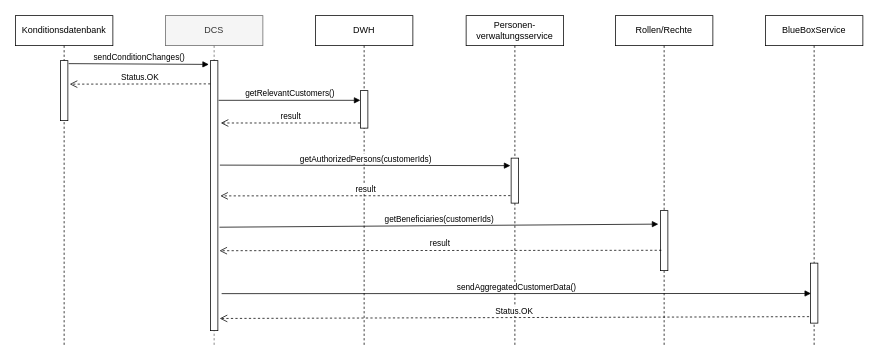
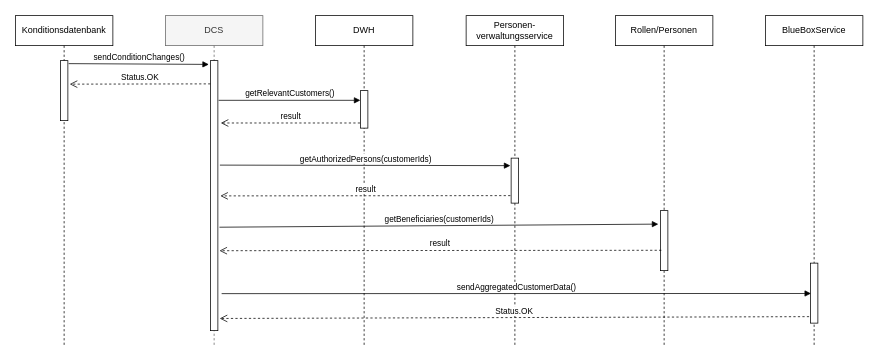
  <mxCell id="0" />
  <mxCell id="1" parent="0" />
  <mxCell id="2" value="Konditionsdatenbank" style="shape=umlLifeline;perimeter=lifelinePerimeter;whiteSpace=wrap;html=1;container=1;collapsible=0;recursiveResize=0;outlineConnect=0;" parent="1" vertex="1"><mxGeometry x="20" y="20" width="130" height="440" as="geometry" /></mxCell>
  <mxCell id="3" value="" style="html=1;points=[];perimeter=orthogonalPerimeter;" parent="2" vertex="1"><mxGeometry x="60" y="60" width="10" height="80" as="geometry" /></mxCell>
  <mxCell id="4" value="Personen-&lt;br&gt;verwaltungsservice" style="shape=umlLifeline;perimeter=lifelinePerimeter;whiteSpace=wrap;html=1;container=1;collapsible=0;recursiveResize=0;outlineConnect=0;" parent="1" vertex="1"><mxGeometry x="621" y="20" width="130" height="440" as="geometry" /></mxCell>
  <mxCell id="5" value="" style="html=1;points=[];perimeter=orthogonalPerimeter;" parent="4" vertex="1"><mxGeometry x="60" y="190" width="10" height="60" as="geometry" /></mxCell>
  <mxCell id="6" value="DCS" style="shape=umlLifeline;perimeter=lifelinePerimeter;whiteSpace=wrap;html=1;container=1;collapsible=0;recursiveResize=0;outlineConnect=0;fillColor=#f5f5f5;strokeColor=#666666;fontColor=#333333;" parent="1" vertex="1"><mxGeometry x="220" y="20" width="130" height="440" as="geometry" /></mxCell>
  <mxCell id="7" value="" style="html=1;points=[];perimeter=orthogonalPerimeter;" parent="6" vertex="1"><mxGeometry x="60" y="60" width="10" height="360" as="geometry" /></mxCell>
  <mxCell id="8" value="DWH" style="shape=umlLifeline;perimeter=lifelinePerimeter;whiteSpace=wrap;html=1;container=1;collapsible=0;recursiveResize=0;outlineConnect=0;" parent="1" vertex="1"><mxGeometry x="420" y="20" width="130" height="440" as="geometry" /></mxCell>
  <mxCell id="9" value="" style="html=1;points=[];perimeter=orthogonalPerimeter;" parent="8" vertex="1"><mxGeometry x="60" y="100" width="10" height="50" as="geometry" /></mxCell>
  <mxCell id="10" value="sendConditionChanges()" style="html=1;verticalAlign=bottom;endArrow=block;rounded=0;exitX=1.1;exitY=0.05;exitDx=0;exitDy=0;exitPerimeter=0;entryX=-0.2;entryY=0.014;entryDx=0;entryDy=0;entryPerimeter=0;" parent="1" source="3" target="7" edge="1"><mxGeometry width="80" relative="1" as="geometry"><mxPoint x="230" y="190" as="sourcePoint" /><mxPoint x="310" y="190" as="targetPoint" /></mxGeometry></mxCell>
  <mxCell id="11" value="Status.OK" style="html=1;verticalAlign=bottom;endArrow=open;dashed=1;endSize=8;rounded=0;entryX=1.25;entryY=0.392;entryDx=0;entryDy=0;entryPerimeter=0;" parent="1" target="3" edge="1"><mxGeometry relative="1" as="geometry"><mxPoint x="280" y="111" as="sourcePoint" /><mxPoint x="230" y="190" as="targetPoint" /></mxGeometry></mxCell>
  <mxCell id="12" value="getRelevantCustomers()" style="html=1;verticalAlign=bottom;endArrow=block;rounded=0;exitX=1.1;exitY=0.147;exitDx=0;exitDy=0;exitPerimeter=0;" parent="1" source="7" target="9" edge="1"><mxGeometry width="80" relative="1" as="geometry"><mxPoint x="230" y="190" as="sourcePoint" /><mxPoint x="310" y="190" as="targetPoint" /></mxGeometry></mxCell>
  <mxCell id="13" value="result" style="html=1;verticalAlign=bottom;endArrow=open;dashed=1;endSize=8;rounded=0;exitX=-0.043;exitY=0.863;exitDx=0;exitDy=0;exitPerimeter=0;entryX=1.386;entryY=0.231;entryDx=0;entryDy=0;entryPerimeter=0;" parent="1" source="9" target="7" edge="1"><mxGeometry relative="1" as="geometry"><mxPoint x="310" y="190" as="sourcePoint" /><mxPoint x="230" y="190" as="targetPoint" /></mxGeometry></mxCell>
  <mxCell id="14" value="getAuthorizedPersons(customerIds)" style="html=1;verticalAlign=bottom;endArrow=block;rounded=0;exitX=1.271;exitY=0.387;exitDx=0;exitDy=0;exitPerimeter=0;" parent="1" source="7" edge="1"><mxGeometry width="80" relative="1" as="geometry"><mxPoint x="540" y="220" as="sourcePoint" /><mxPoint x="680" y="220" as="targetPoint" /></mxGeometry></mxCell>
- <mxCell id="15" value="Rollen/Rechte" style="shape=umlLifeline;perimeter=lifelinePerimeter;whiteSpace=wrap;html=1;container=1;collapsible=0;recursiveResize=0;outlineConnect=0;" parent="1" vertex="1"><mxGeometry x="820" y="20" width="130" height="440" as="geometry" /></mxCell>
+ <mxCell id="15" value="Rollen/Personen" style="shape=umlLifeline;perimeter=lifelinePerimeter;whiteSpace=wrap;html=1;container=1;collapsible=0;recursiveResize=0;outlineConnect=0;" parent="1" vertex="1"><mxGeometry x="820" y="20" width="130" height="440" as="geometry" /></mxCell>
  <mxCell id="16" value="" style="html=1;points=[];perimeter=orthogonalPerimeter;" parent="15" vertex="1"><mxGeometry x="60" y="260" width="10" height="80" as="geometry" /></mxCell>
  <mxCell id="17" value="result" style="html=1;verticalAlign=bottom;endArrow=open;dashed=1;endSize=8;rounded=0;entryX=1.329;entryY=0.501;entryDx=0;entryDy=0;entryPerimeter=0;" parent="1" target="7" edge="1"><mxGeometry relative="1" as="geometry"><mxPoint x="680" y="260" as="sourcePoint" /><mxPoint x="540" y="220" as="targetPoint" /></mxGeometry></mxCell>
  <mxCell id="18" value="getBeneficiaries(customerIds)" style="html=1;verticalAlign=bottom;endArrow=block;rounded=0;entryX=-0.271;entryY=0.225;entryDx=0;entryDy=0;entryPerimeter=0;exitX=1.214;exitY=0.617;exitDx=0;exitDy=0;exitPerimeter=0;" parent="1" source="7" target="16" edge="1"><mxGeometry width="80" relative="1" as="geometry"><mxPoint x="540" y="220" as="sourcePoint" /><mxPoint x="620" y="220" as="targetPoint" /></mxGeometry></mxCell>
  <mxCell id="19" value="result" style="html=1;verticalAlign=bottom;endArrow=open;dashed=1;endSize=8;rounded=0;exitX=0.129;exitY=0.661;exitDx=0;exitDy=0;exitPerimeter=0;entryX=1.214;entryY=0.704;entryDx=0;entryDy=0;entryPerimeter=0;" parent="1" source="16" target="7" edge="1"><mxGeometry relative="1" as="geometry"><mxPoint x="620" y="220" as="sourcePoint" /><mxPoint x="540" y="220" as="targetPoint" /></mxGeometry></mxCell>
  <mxCell id="20" value="BlueBoxService" style="shape=umlLifeline;perimeter=lifelinePerimeter;whiteSpace=wrap;html=1;container=1;collapsible=0;recursiveResize=0;outlineConnect=0;" parent="1" vertex="1"><mxGeometry x="1020" y="20" width="130" height="440" as="geometry" /></mxCell>
  <mxCell id="21" value="" style="html=1;points=[];perimeter=orthogonalPerimeter;" parent="20" vertex="1"><mxGeometry x="60" y="330" width="10" height="80" as="geometry" /></mxCell>
  <mxCell id="22" value="sendAggregatedCustomerData()" style="html=1;verticalAlign=bottom;endArrow=block;rounded=0;entryX=0.083;entryY=0.506;entryDx=0;entryDy=0;entryPerimeter=0;exitX=1.5;exitY=0.863;exitDx=0;exitDy=0;exitPerimeter=0;" parent="1" source="7" target="21" edge="1"><mxGeometry width="80" relative="1" as="geometry"><mxPoint x="540" y="220" as="sourcePoint" /><mxPoint x="620" y="220" as="targetPoint" /></mxGeometry></mxCell>
  <mxCell id="23" value="Status.OK" style="html=1;verticalAlign=bottom;endArrow=open;dashed=1;endSize=8;rounded=0;exitX=-0.167;exitY=0.892;exitDx=0;exitDy=0;exitPerimeter=0;entryX=1.25;entryY=0.955;entryDx=0;entryDy=0;entryPerimeter=0;" parent="1" source="21" target="7" edge="1"><mxGeometry relative="1" as="geometry"><mxPoint x="620" y="220" as="sourcePoint" /><mxPoint x="540" y="220" as="targetPoint" /></mxGeometry></mxCell>
